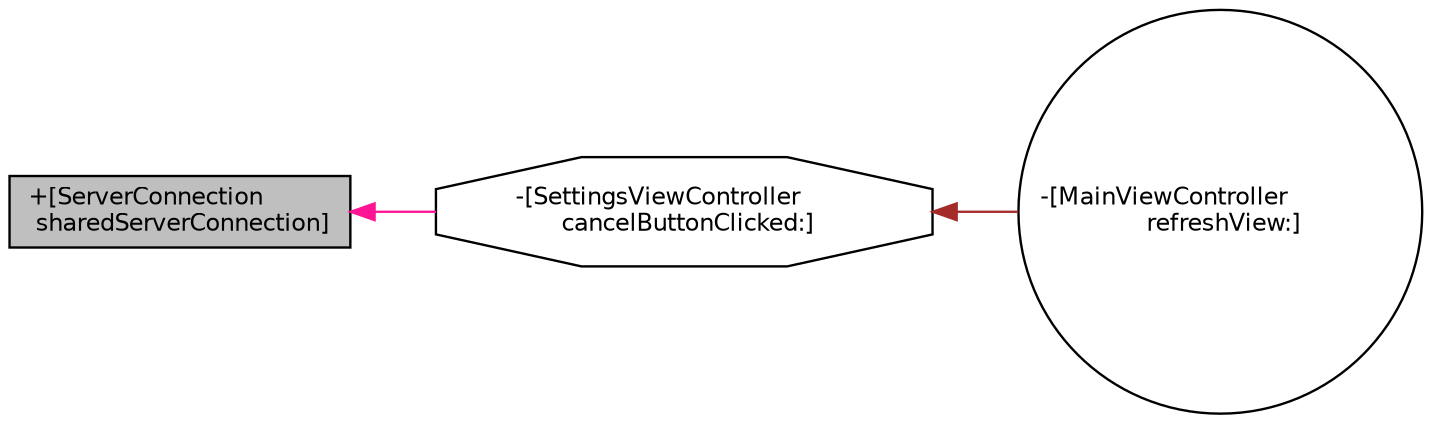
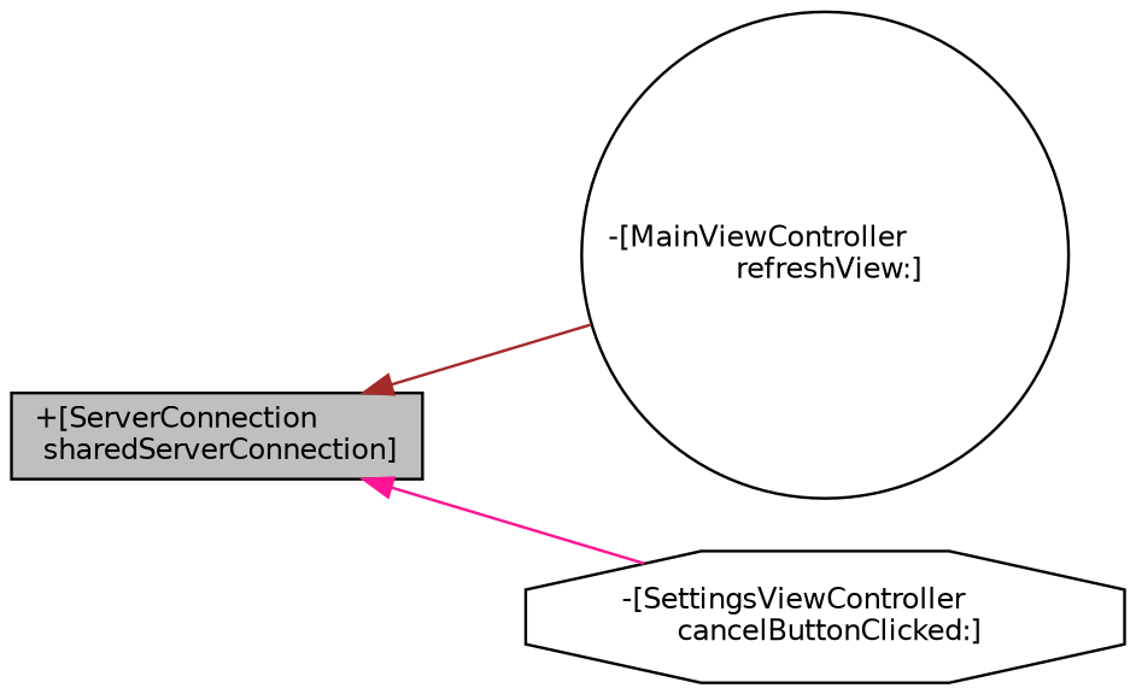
  digraph {
    rankdir=LR
    node [color=black fillcolor=white fontname=Helvetica fontsize=10 style=filled]
    edge [dir=back fontname=Helvetica fontsize=10 labelfontname=Helvetica labelfontsize=10 style=solid]
    n1 [fillcolor=grey75 fontcolor=black height=0.2 label="+[ServerConnection\l sharedServerConnection]" shape=box width=0.4]
    n2 [height=0.2 label="-[MainViewController\l refreshView:]" shape=circle width=0.4]
    n3 [height=0.2 label="-[SettingsViewController\l cancelButtonClicked:]" shape=octagon width=0.4]
-   n3 -> n2 [color=brown]
+   n1 -> n2 [color=brown]
    n1 -> n3 [color=deeppink]
  }
